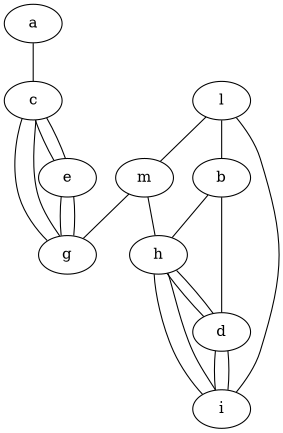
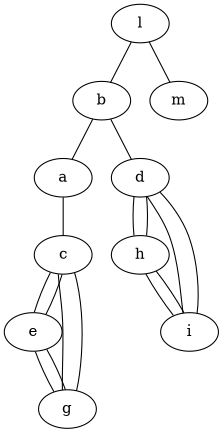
  graph {
    a
    c
    e
    g
    b
    d
    h
    i
    m
    l
    a -- c
    c -- e
    c -- g
    e -- c
    e -- g
    g -- c
    g -- e
-   b -- h
+   b -- a
    b -- d
    d -- h
    d -- i
    h -- d
    h -- i
    i -- d
    i -- h
-   m -- g
-   m -- h
    l -- b
-   l -- i
    l -- m
  }
